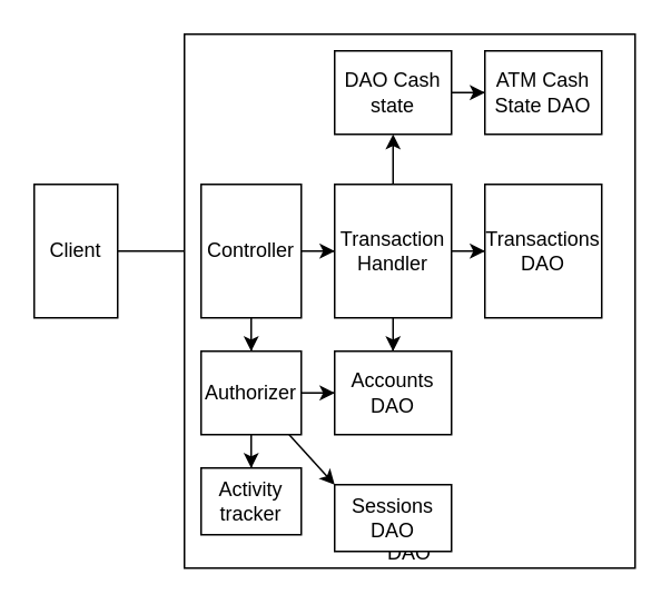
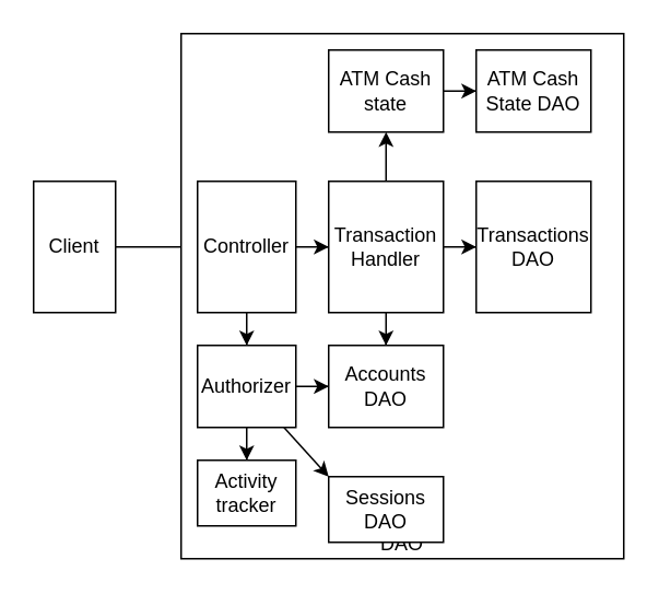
  <mxCell id="0" />
  <mxCell id="1" parent="0" />
  <mxCell id="2" style="edgeStyle=orthogonalEdgeStyle;rounded=0;orthogonalLoop=1;jettySize=auto;html=1;entryX=0;entryY=0.5;entryDx=0;entryDy=0;" edge="1" parent="1" source="3" target="7"><mxGeometry relative="1" as="geometry" /></mxCell>
  <mxCell id="3" value="Client" style="rounded=0;whiteSpace=wrap;html=1;" vertex="1" parent="1"><mxGeometry x="20" y="110" width="50" height="80" as="geometry" /></mxCell>
  <mxCell id="4" value="DAO" style="rounded=0;whiteSpace=wrap;html=1;verticalAlign=bottom;" vertex="1" parent="1"><mxGeometry x="110" y="20" width="270" height="320" as="geometry" /></mxCell>
  <mxCell id="5" style="edgeStyle=orthogonalEdgeStyle;rounded=0;orthogonalLoop=1;jettySize=auto;html=1;" edge="1" parent="1" source="7" target="15"><mxGeometry relative="1" as="geometry" /></mxCell>
  <mxCell id="6" style="edgeStyle=orthogonalEdgeStyle;rounded=0;orthogonalLoop=1;jettySize=auto;html=1;" edge="1" parent="1" source="7" target="11"><mxGeometry relative="1" as="geometry" /></mxCell>
  <mxCell id="7" value="Controller" style="rounded=0;whiteSpace=wrap;html=1;" vertex="1" parent="1"><mxGeometry x="120" y="110" width="60" height="80" as="geometry" /></mxCell>
  <mxCell id="8" style="edgeStyle=orthogonalEdgeStyle;rounded=0;orthogonalLoop=1;jettySize=auto;html=1;" edge="1" parent="1" source="11" target="18"><mxGeometry relative="1" as="geometry" /></mxCell>
  <mxCell id="9" style="edgeStyle=orthogonalEdgeStyle;rounded=0;orthogonalLoop=1;jettySize=auto;html=1;" edge="1" parent="1" source="11" target="20"><mxGeometry relative="1" as="geometry" /></mxCell>
  <mxCell id="10" style="rounded=0;orthogonalLoop=1;jettySize=auto;html=1;entryX=0;entryY=0;entryDx=0;entryDy=0;" edge="1" parent="1" source="11" target="19"><mxGeometry relative="1" as="geometry" /></mxCell>
  <mxCell id="11" value="Authorizer" style="rounded=0;whiteSpace=wrap;html=1;" vertex="1" parent="1"><mxGeometry x="120" y="210" width="60" height="50" as="geometry" /></mxCell>
  <mxCell id="12" style="edgeStyle=orthogonalEdgeStyle;rounded=0;orthogonalLoop=1;jettySize=auto;html=1;" edge="1" parent="1" source="15" target="21"><mxGeometry relative="1" as="geometry" /></mxCell>
  <mxCell id="13" style="edgeStyle=orthogonalEdgeStyle;rounded=0;orthogonalLoop=1;jettySize=auto;html=1;" edge="1" parent="1" source="15" target="18"><mxGeometry relative="1" as="geometry" /></mxCell>
  <mxCell id="14" style="edgeStyle=orthogonalEdgeStyle;rounded=0;orthogonalLoop=1;jettySize=auto;html=1;" edge="1" parent="1" source="15" target="17"><mxGeometry relative="1" as="geometry" /></mxCell>
  <mxCell id="15" value="Transaction Handler" style="rounded=0;whiteSpace=wrap;html=1;" vertex="1" parent="1"><mxGeometry x="200" y="110" width="70" height="80" as="geometry" /></mxCell>
  <mxCell id="16" style="edgeStyle=orthogonalEdgeStyle;rounded=0;orthogonalLoop=1;jettySize=auto;html=1;" edge="1" parent="1" source="17" target="22"><mxGeometry relative="1" as="geometry" /></mxCell>
- <mxCell id="17" value="DAO Cash state" style="rounded=0;whiteSpace=wrap;html=1;" vertex="1" parent="1"><mxGeometry x="200" y="30" width="70" height="50" as="geometry" /></mxCell>
+ <mxCell id="17" value="ATM Cash state" style="rounded=0;whiteSpace=wrap;html=1;" vertex="1" parent="1"><mxGeometry x="200" y="30" width="70" height="50" as="geometry" /></mxCell>
  <mxCell id="18" value="Accounts DAO" style="rounded=0;whiteSpace=wrap;html=1;" vertex="1" parent="1"><mxGeometry x="200" y="210" width="70" height="50" as="geometry" /></mxCell>
  <mxCell id="19" value="Sessions DAO" style="rounded=0;whiteSpace=wrap;html=1;" vertex="1" parent="1"><mxGeometry x="200" y="290" width="70" height="40" as="geometry" /></mxCell>
  <mxCell id="20" value="Activity tracker" style="rounded=0;whiteSpace=wrap;html=1;" vertex="1" parent="1"><mxGeometry x="120" y="280" width="60" height="40" as="geometry" /></mxCell>
  <mxCell id="21" value="Transactions DAO" style="rounded=0;whiteSpace=wrap;html=1;" vertex="1" parent="1"><mxGeometry x="290" y="110" width="70" height="80" as="geometry" /></mxCell>
  <mxCell id="22" value="ATM Cash State DAO" style="rounded=0;whiteSpace=wrap;html=1;" vertex="1" parent="1"><mxGeometry x="290" y="30" width="70" height="50" as="geometry" /></mxCell>
